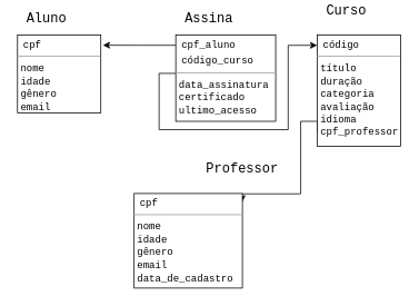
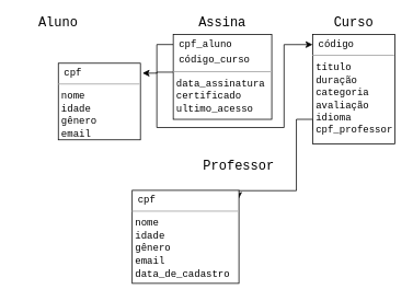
  <mxCell id="0" />
  <mxCell id="1" parent="0" />
- <mxCell id="2" value="&lt;font style=&quot;font-size: 16px;&quot;&gt;Aluno&lt;/font&gt;" style="text;html=1;strokeColor=none;fillColor=none;align=center;verticalAlign=middle;whiteSpace=wrap;rounded=0;fontFamily=Courier New;movable=1;resizable=1;rotatable=1;deletable=1;editable=1;locked=0;connectable=1;" vertex="1" parent="1"><mxGeometry x="25" y="15" width="60" height="16.604" as="geometry" /></mxCell>
- <mxCell id="3" value="&lt;p style=&quot;margin: 4px 0px 0px;&quot;&gt;&lt;font face=&quot;Courier New&quot;&gt;&amp;nbsp;cpf&lt;/font&gt;&lt;/p&gt;&lt;hr size=&quot;1&quot;&gt;&lt;p style=&quot;margin:0px;margin-left:4px;&quot;&gt;&lt;font face=&quot;Courier New&quot;&gt;nome&lt;/font&gt;&lt;/p&gt;&lt;p style=&quot;margin:0px;margin-left:4px;&quot;&gt;&lt;font face=&quot;Courier New&quot;&gt;idade&lt;/font&gt;&lt;/p&gt;&lt;p style=&quot;margin:0px;margin-left:4px;&quot;&gt;&lt;font face=&quot;Courier New&quot;&gt;gênero&lt;/font&gt;&lt;/p&gt;&lt;p style=&quot;margin:0px;margin-left:4px;&quot;&gt;&lt;font face=&quot;Courier New&quot;&gt;email&lt;/font&gt;&lt;/p&gt;" style="verticalAlign=top;align=left;overflow=fill;fontSize=12;fontFamily=Helvetica;html=1;movable=1;resizable=1;rotatable=1;deletable=1;editable=1;locked=0;connectable=1;" vertex="1" parent="1"><mxGeometry x="20" y="41.6" width="100" height="93.4" as="geometry" /></mxCell>
- <mxCell id="4" value="&lt;font style=&quot;font-size: 16px;&quot;&gt;Curso&lt;/font&gt;" style="text;html=1;strokeColor=none;fillColor=none;align=center;verticalAlign=middle;whiteSpace=wrap;rounded=0;fontFamily=Courier New;movable=1;resizable=1;rotatable=1;deletable=1;editable=1;locked=0;connectable=1;" vertex="1" parent="1"><mxGeometry x="385" y="5" width="60" height="16.604" as="geometry" /></mxCell>
+ <mxCell id="2" value="&lt;font style=&quot;font-size: 16px;&quot;&gt;Aluno&lt;/font&gt;" style="text;html=1;strokeColor=none;fillColor=none;align=center;verticalAlign=middle;whiteSpace=wrap;rounded=0;fontFamily=Courier New;movable=1;resizable=1;rotatable=1;deletable=1;editable=1;locked=0;connectable=1;" vertex="1" parent="1"><mxGeometry x="40" y="20" width="60" height="16.604" as="geometry" /></mxCell>
+ <mxCell id="3" value="&lt;p style=&quot;margin: 4px 0px 0px;&quot;&gt;&lt;font face=&quot;Courier New&quot;&gt;&amp;nbsp;cpf&lt;/font&gt;&lt;/p&gt;&lt;hr size=&quot;1&quot;&gt;&lt;p style=&quot;margin:0px;margin-left:4px;&quot;&gt;&lt;font face=&quot;Courier New&quot;&gt;nome&lt;/font&gt;&lt;/p&gt;&lt;p style=&quot;margin:0px;margin-left:4px;&quot;&gt;&lt;font face=&quot;Courier New&quot;&gt;idade&lt;/font&gt;&lt;/p&gt;&lt;p style=&quot;margin:0px;margin-left:4px;&quot;&gt;&lt;font face=&quot;Courier New&quot;&gt;gênero&lt;/font&gt;&lt;/p&gt;&lt;p style=&quot;margin:0px;margin-left:4px;&quot;&gt;&lt;font face=&quot;Courier New&quot;&gt;email&lt;/font&gt;&lt;/p&gt;" style="verticalAlign=top;align=left;overflow=fill;fontSize=12;fontFamily=Helvetica;html=1;movable=1;resizable=1;rotatable=1;deletable=1;editable=1;locked=0;connectable=1;" vertex="1" parent="1"><mxGeometry x="70" y="76.6" width="100" height="93.4" as="geometry" /></mxCell>
+ <mxCell id="4" value="&lt;font style=&quot;font-size: 16px;&quot;&gt;Curso&lt;/font&gt;" style="text;html=1;strokeColor=none;fillColor=none;align=center;verticalAlign=middle;whiteSpace=wrap;rounded=0;fontFamily=Courier New;movable=1;resizable=1;rotatable=1;deletable=1;editable=1;locked=0;connectable=1;" vertex="1" parent="1"><mxGeometry x="400" y="20" width="60" height="16.604" as="geometry" /></mxCell>
  <mxCell id="5" style="edgeStyle=orthogonalEdgeStyle;rounded=0;orthogonalLoop=1;jettySize=auto;html=1;exitX=0;exitY=0.872;exitDx=0;exitDy=0;entryX=0.997;entryY=0.094;entryDx=0;entryDy=0;entryPerimeter=0;exitPerimeter=0;" edge="1" parent="1" source="6" target="12"><mxGeometry relative="1" as="geometry"><Array as="points"><mxPoint x="360" y="145" /><mxPoint x="360" y="232" /></Array></mxGeometry></mxCell>
  <mxCell id="6" value="&lt;p style=&quot;margin: 4px 0px 0px;&quot;&gt;&lt;font face=&quot;Courier New&quot;&gt;&amp;nbsp;código&lt;/font&gt;&lt;/p&gt;&lt;hr size=&quot;1&quot;&gt;&lt;p style=&quot;margin:0px;margin-left:4px;&quot;&gt;&lt;font face=&quot;Courier New&quot;&gt;título&lt;/font&gt;&lt;/p&gt;&lt;p style=&quot;margin:0px;margin-left:4px;&quot;&gt;&lt;font face=&quot;Courier New&quot;&gt;duração&lt;/font&gt;&lt;/p&gt;&lt;p style=&quot;margin:0px;margin-left:4px;&quot;&gt;&lt;font face=&quot;Courier New&quot;&gt;categoria&lt;/font&gt;&lt;/p&gt;&lt;p style=&quot;margin:0px;margin-left:4px;&quot;&gt;&lt;font face=&quot;Courier New&quot;&gt;avaliação&lt;br&gt;idioma&lt;/font&gt;&lt;/p&gt;&lt;p style=&quot;margin:0px;margin-left:4px;&quot;&gt;&lt;font face=&quot;Courier New&quot;&gt;cpf_professor&lt;/font&gt;&lt;/p&gt;" style="verticalAlign=top;align=left;overflow=fill;fontSize=12;fontFamily=Helvetica;html=1;movable=1;resizable=1;rotatable=1;deletable=1;editable=1;locked=0;connectable=1;" vertex="1" parent="1"><mxGeometry x="380" y="41.6" width="100" height="133.4" as="geometry" /></mxCell>
- <mxCell id="7" value="&lt;font style=&quot;font-size: 16px;&quot;&gt;Assina&lt;/font&gt;" style="text;html=1;strokeColor=none;fillColor=none;align=center;verticalAlign=middle;whiteSpace=wrap;rounded=0;fontFamily=Courier New;movable=1;resizable=1;rotatable=1;deletable=1;editable=1;locked=0;connectable=1;" vertex="1" parent="1"><mxGeometry x="220" y="15" width="60" height="16.604" as="geometry" /></mxCell>
+ <mxCell id="7" value="&lt;font style=&quot;font-size: 16px;&quot;&gt;Assina&lt;/font&gt;" style="text;html=1;strokeColor=none;fillColor=none;align=center;verticalAlign=middle;whiteSpace=wrap;rounded=0;fontFamily=Courier New;movable=1;resizable=1;rotatable=1;deletable=1;editable=1;locked=0;connectable=1;" vertex="1" parent="1"><mxGeometry x="240" y="20" width="60" height="16.604" as="geometry" /></mxCell>
  <mxCell id="8" style="edgeStyle=orthogonalEdgeStyle;rounded=0;orthogonalLoop=1;jettySize=auto;html=1;exitX=-0.001;exitY=0.118;exitDx=0;exitDy=0;entryX=1.025;entryY=0.13;entryDx=0;entryDy=0;entryPerimeter=0;exitPerimeter=0;" edge="1" parent="1" source="10" target="3"><mxGeometry relative="1" as="geometry" /></mxCell>
  <mxCell id="9" style="edgeStyle=orthogonalEdgeStyle;rounded=0;orthogonalLoop=1;jettySize=auto;html=1;exitX=0;exitY=0.444;exitDx=0;exitDy=0;entryX=-0.002;entryY=0.092;entryDx=0;entryDy=0;entryPerimeter=0;exitPerimeter=0;" edge="1" parent="1" source="10" target="6"><mxGeometry relative="1" as="geometry"><Array as="points"><mxPoint x="190" y="88" /><mxPoint x="190" y="155" /><mxPoint x="345" y="155" /><mxPoint x="345" y="54" /></Array></mxGeometry></mxCell>
  <mxCell id="10" value="&lt;p style=&quot;margin: 4px 0px 0px;&quot;&gt;&lt;font face=&quot;Courier New&quot;&gt;&amp;nbsp;cpf_aluno&lt;/font&gt;&lt;/p&gt;&lt;p style=&quot;margin: 4px 0px 0px;&quot;&gt;&lt;font face=&quot;Courier New&quot;&gt;&amp;nbsp;código_curso&lt;/font&gt;&lt;/p&gt;&lt;hr size=&quot;1&quot;&gt;&lt;p style=&quot;margin:0px;margin-left:4px;&quot;&gt;&lt;font face=&quot;Courier New&quot;&gt;data_assinatura&lt;br&gt;certificado&lt;br&gt;ultimo_acesso&lt;/font&gt;&lt;/p&gt;" style="verticalAlign=top;align=left;overflow=fill;fontSize=12;fontFamily=Helvetica;html=1;movable=1;resizable=1;rotatable=1;deletable=1;editable=1;locked=0;connectable=1;" vertex="1" parent="1"><mxGeometry x="210" y="41.6" width="120" height="103.4" as="geometry" /></mxCell>
  <mxCell id="11" value="&lt;span style=&quot;font-size: 16px;&quot;&gt;Professor&lt;/span&gt;" style="text;html=1;strokeColor=none;fillColor=none;align=center;verticalAlign=middle;whiteSpace=wrap;rounded=0;fontFamily=Courier New;movable=1;resizable=1;rotatable=1;deletable=1;editable=1;locked=0;connectable=1;" vertex="1" parent="1"><mxGeometry x="260" y="195" width="60" height="16.604" as="geometry" /></mxCell>
  <mxCell id="12" value="&lt;p style=&quot;margin: 4px 0px 0px;&quot;&gt;&lt;font face=&quot;Courier New&quot;&gt;&amp;nbsp;cpf&lt;/font&gt;&lt;/p&gt;&lt;hr size=&quot;1&quot;&gt;&lt;p style=&quot;margin:0px;margin-left:4px;&quot;&gt;&lt;font face=&quot;Courier New&quot;&gt;nome&lt;/font&gt;&lt;/p&gt;&lt;p style=&quot;margin:0px;margin-left:4px;&quot;&gt;&lt;font face=&quot;Courier New&quot;&gt;idade&lt;/font&gt;&lt;/p&gt;&lt;p style=&quot;margin:0px;margin-left:4px;&quot;&gt;&lt;font face=&quot;Courier New&quot;&gt;gênero&lt;/font&gt;&lt;/p&gt;&lt;p style=&quot;margin:0px;margin-left:4px;&quot;&gt;&lt;font face=&quot;Courier New&quot;&gt;email&lt;/font&gt;&lt;/p&gt;&lt;p style=&quot;margin:0px;margin-left:4px;&quot;&gt;&lt;font face=&quot;Courier New&quot;&gt;data_de_cadastro&lt;/font&gt;&lt;/p&gt;" style="verticalAlign=top;align=left;overflow=fill;fontSize=12;fontFamily=Helvetica;html=1;movable=1;resizable=1;rotatable=1;deletable=1;editable=1;locked=0;connectable=1;" vertex="1" parent="1"><mxGeometry x="160" y="231.6" width="130" height="113.4" as="geometry" /></mxCell>
